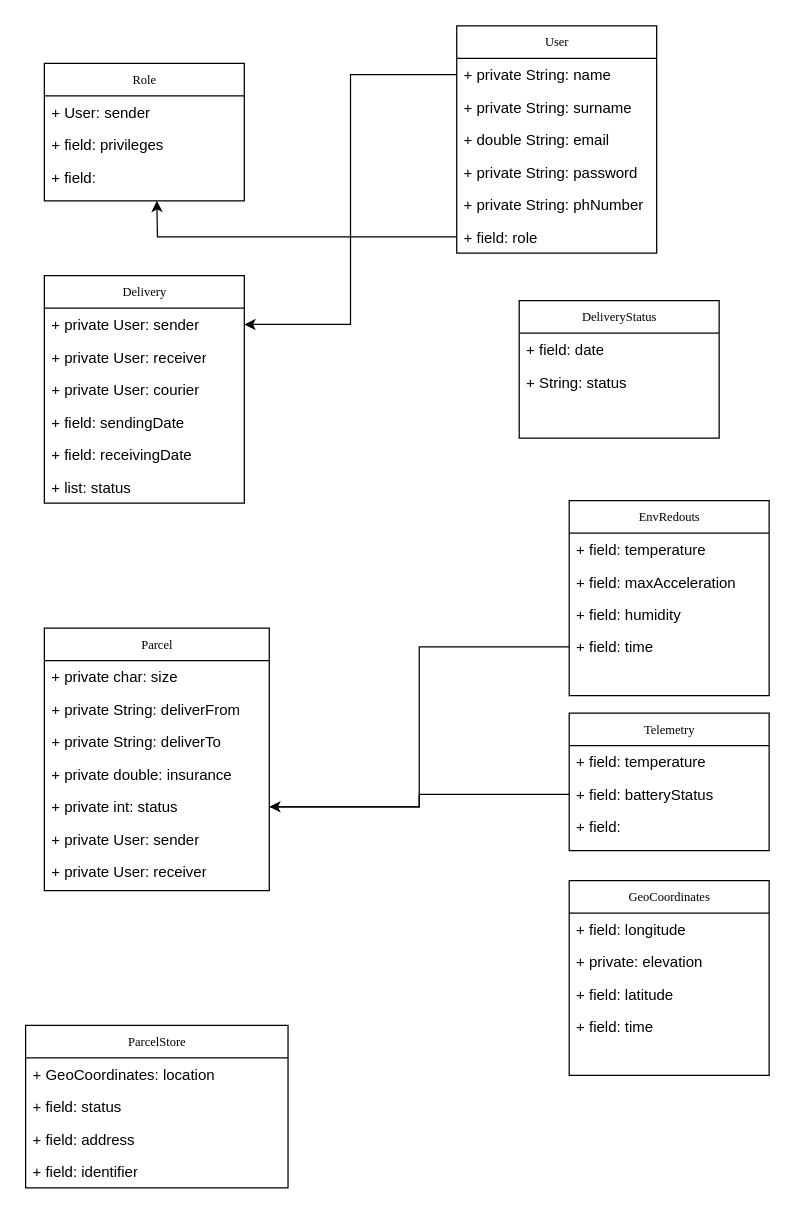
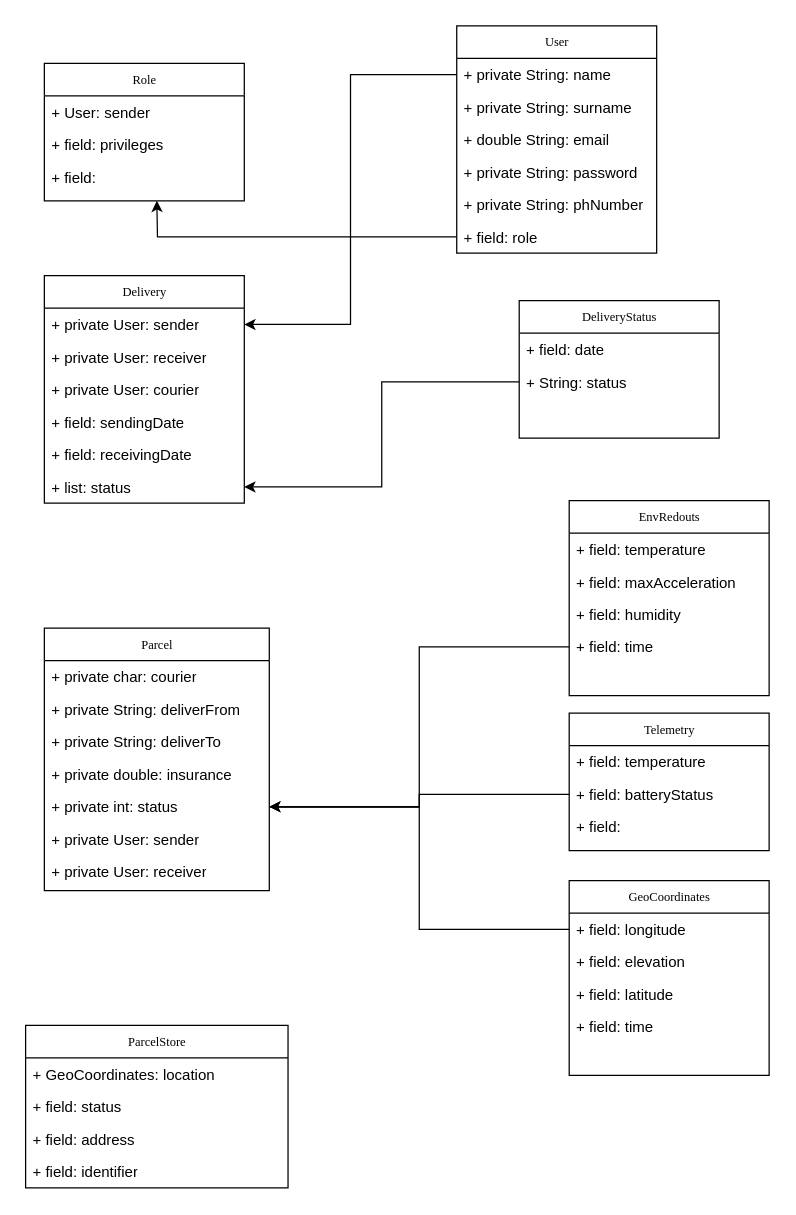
  <mxCell id="0" />
  <mxCell id="1" parent="0" />
  <mxCell id="2" value="User" style="swimlane;html=1;fontStyle=0;childLayout=stackLayout;horizontal=1;startSize=26;fillColor=none;horizontalStack=0;resizeParent=1;resizeLast=0;collapsible=1;marginBottom=0;swimlaneFillColor=#ffffff;rounded=0;shadow=0;comic=0;labelBackgroundColor=none;strokeWidth=1;fontFamily=Verdana;fontSize=10;align=center;" vertex="1" parent="1"><mxGeometry x="365" y="20" width="160" height="182" as="geometry" /></mxCell>
  <mxCell id="3" value="+ private String: name" style="text;html=1;strokeColor=none;fillColor=none;align=left;verticalAlign=top;spacingLeft=4;spacingRight=4;whiteSpace=wrap;overflow=hidden;rotatable=0;points=[[0,0.5],[1,0.5]];portConstraint=eastwest;" vertex="1" parent="2"><mxGeometry y="26" width="160" height="26" as="geometry" /></mxCell>
  <mxCell id="4" value="+ private String: surname" style="text;html=1;strokeColor=none;fillColor=none;align=left;verticalAlign=top;spacingLeft=4;spacingRight=4;whiteSpace=wrap;overflow=hidden;rotatable=0;points=[[0,0.5],[1,0.5]];portConstraint=eastwest;" vertex="1" parent="2"><mxGeometry y="52" width="160" height="26" as="geometry" /></mxCell>
  <mxCell id="5" value="+ double String: email" style="text;html=1;strokeColor=none;fillColor=none;align=left;verticalAlign=top;spacingLeft=4;spacingRight=4;whiteSpace=wrap;overflow=hidden;rotatable=0;points=[[0,0.5],[1,0.5]];portConstraint=eastwest;" vertex="1" parent="2"><mxGeometry y="78" width="160" height="26" as="geometry" /></mxCell>
  <mxCell id="6" value="+ private String: password" style="text;html=1;strokeColor=none;fillColor=none;align=left;verticalAlign=top;spacingLeft=4;spacingRight=4;whiteSpace=wrap;overflow=hidden;rotatable=0;points=[[0,0.5],[1,0.5]];portConstraint=eastwest;" vertex="1" parent="2"><mxGeometry y="104" width="160" height="26" as="geometry" /></mxCell>
  <mxCell id="7" value="+ private String: phNumber" style="text;html=1;strokeColor=none;fillColor=none;align=left;verticalAlign=top;spacingLeft=4;spacingRight=4;whiteSpace=wrap;overflow=hidden;rotatable=0;points=[[0,0.5],[1,0.5]];portConstraint=eastwest;" vertex="1" parent="2"><mxGeometry y="130" width="160" height="26" as="geometry" /></mxCell>
  <mxCell id="8" value="+ field: role" style="text;html=1;strokeColor=none;fillColor=none;align=left;verticalAlign=top;spacingLeft=4;spacingRight=4;whiteSpace=wrap;overflow=hidden;rotatable=0;points=[[0,0.5],[1,0.5]];portConstraint=eastwest;" vertex="1" parent="2"><mxGeometry y="156" width="160" height="26" as="geometry" /></mxCell>
  <mxCell id="9" style="edgeStyle=orthogonalEdgeStyle;rounded=0;orthogonalLoop=1;jettySize=auto;html=1;exitX=0.5;exitY=1;exitDx=0;exitDy=0;" edge="1" parent="1"><mxGeometry relative="1" as="geometry"><mxPoint x="100" y="340" as="sourcePoint" /><mxPoint x="100" y="340" as="targetPoint" /></mxGeometry></mxCell>
  <mxCell id="10" value="Parcel" style="swimlane;html=1;fontStyle=0;childLayout=stackLayout;horizontal=1;startSize=26;fillColor=none;horizontalStack=0;resizeParent=1;resizeLast=0;collapsible=1;marginBottom=0;swimlaneFillColor=#ffffff;rounded=0;shadow=0;comic=0;labelBackgroundColor=none;strokeWidth=1;fontFamily=Verdana;fontSize=10;align=center;" vertex="1" parent="1"><mxGeometry x="35" y="502" width="180" height="210" as="geometry" /></mxCell>
- <mxCell id="11" value="+ private char: size" style="text;html=1;strokeColor=none;fillColor=none;align=left;verticalAlign=top;spacingLeft=4;spacingRight=4;whiteSpace=wrap;overflow=hidden;rotatable=0;points=[[0,0.5],[1,0.5]];portConstraint=eastwest;" vertex="1" parent="10"><mxGeometry y="26" width="180" height="26" as="geometry" /></mxCell>
+ <mxCell id="11" value="+ private char: courier" style="text;html=1;strokeColor=none;fillColor=none;align=left;verticalAlign=top;spacingLeft=4;spacingRight=4;whiteSpace=wrap;overflow=hidden;rotatable=0;points=[[0,0.5],[1,0.5]];portConstraint=eastwest;" vertex="1" parent="10"><mxGeometry y="26" width="180" height="26" as="geometry" /></mxCell>
  <mxCell id="12" value="+ private String: deliverFrom" style="text;html=1;strokeColor=none;fillColor=none;align=left;verticalAlign=top;spacingLeft=4;spacingRight=4;whiteSpace=wrap;overflow=hidden;rotatable=0;points=[[0,0.5],[1,0.5]];portConstraint=eastwest;" vertex="1" parent="10"><mxGeometry y="52" width="180" height="26" as="geometry" /></mxCell>
  <mxCell id="13" value="+ private String: deliverTo" style="text;html=1;strokeColor=none;fillColor=none;align=left;verticalAlign=top;spacingLeft=4;spacingRight=4;whiteSpace=wrap;overflow=hidden;rotatable=0;points=[[0,0.5],[1,0.5]];portConstraint=eastwest;" vertex="1" parent="10"><mxGeometry y="78" width="180" height="26" as="geometry" /></mxCell>
  <mxCell id="14" value="+ private double: insurance" style="text;html=1;strokeColor=none;fillColor=none;align=left;verticalAlign=top;spacingLeft=4;spacingRight=4;whiteSpace=wrap;overflow=hidden;rotatable=0;points=[[0,0.5],[1,0.5]];portConstraint=eastwest;" vertex="1" parent="10"><mxGeometry y="104" width="180" height="26" as="geometry" /></mxCell>
  <mxCell id="15" value="+ private int: status" style="text;html=1;strokeColor=none;fillColor=none;align=left;verticalAlign=top;spacingLeft=4;spacingRight=4;whiteSpace=wrap;overflow=hidden;rotatable=0;points=[[0,0.5],[1,0.5]];portConstraint=eastwest;" vertex="1" parent="10"><mxGeometry y="130" width="180" height="26" as="geometry" /></mxCell>
  <mxCell id="16" value="+ private User: sender" style="text;html=1;strokeColor=none;fillColor=none;align=left;verticalAlign=top;spacingLeft=4;spacingRight=4;whiteSpace=wrap;overflow=hidden;rotatable=0;points=[[0,0.5],[1,0.5]];portConstraint=eastwest;" vertex="1" parent="10"><mxGeometry y="156" width="180" height="26" as="geometry" /></mxCell>
  <mxCell id="17" value="+ private User: receiver" style="text;html=1;strokeColor=none;fillColor=none;align=left;verticalAlign=top;spacingLeft=4;spacingRight=4;whiteSpace=wrap;overflow=hidden;rotatable=0;points=[[0,0.5],[1,0.5]];portConstraint=eastwest;" vertex="1" parent="10"><mxGeometry y="182" width="180" height="26" as="geometry" /></mxCell>
  <mxCell id="18" value="ParcelStore" style="swimlane;html=1;fontStyle=0;childLayout=stackLayout;horizontal=1;startSize=26;fillColor=none;horizontalStack=0;resizeParent=1;resizeLast=0;collapsible=1;marginBottom=0;swimlaneFillColor=#ffffff;rounded=0;shadow=0;comic=0;labelBackgroundColor=none;strokeWidth=1;fontFamily=Verdana;fontSize=10;align=center;" vertex="1" parent="1"><mxGeometry x="20" y="820" width="210" height="130" as="geometry" /></mxCell>
  <mxCell id="19" value="+ GeoCoordinates:&amp;nbsp;location" style="text;html=1;strokeColor=none;fillColor=none;align=left;verticalAlign=top;spacingLeft=4;spacingRight=4;whiteSpace=wrap;overflow=hidden;rotatable=0;points=[[0,0.5],[1,0.5]];portConstraint=eastwest;" vertex="1" parent="18"><mxGeometry y="26" width="210" height="26" as="geometry" /></mxCell>
  <mxCell id="20" value="+ field: status" style="text;html=1;strokeColor=none;fillColor=none;align=left;verticalAlign=top;spacingLeft=4;spacingRight=4;whiteSpace=wrap;overflow=hidden;rotatable=0;points=[[0,0.5],[1,0.5]];portConstraint=eastwest;" vertex="1" parent="18"><mxGeometry y="52" width="210" height="26" as="geometry" /></mxCell>
  <mxCell id="21" value="+ field: address" style="text;html=1;strokeColor=none;fillColor=none;align=left;verticalAlign=top;spacingLeft=4;spacingRight=4;whiteSpace=wrap;overflow=hidden;rotatable=0;points=[[0,0.5],[1,0.5]];portConstraint=eastwest;" vertex="1" parent="18"><mxGeometry y="78" width="210" height="26" as="geometry" /></mxCell>
  <mxCell id="22" value="+ field:&amp;nbsp;identifier" style="text;html=1;strokeColor=none;fillColor=none;align=left;verticalAlign=top;spacingLeft=4;spacingRight=4;whiteSpace=wrap;overflow=hidden;rotatable=0;points=[[0,0.5],[1,0.5]];portConstraint=eastwest;" vertex="1" parent="18"><mxGeometry y="104" width="210" height="26" as="geometry" /></mxCell>
  <mxCell id="23" value="GeoCoordinates" style="swimlane;html=1;fontStyle=0;childLayout=stackLayout;horizontal=1;startSize=26;fillColor=none;horizontalStack=0;resizeParent=1;resizeLast=0;collapsible=1;marginBottom=0;swimlaneFillColor=#ffffff;rounded=0;shadow=0;comic=0;labelBackgroundColor=none;strokeWidth=1;fontFamily=Verdana;fontSize=10;align=center;" vertex="1" parent="1"><mxGeometry x="455" y="704" width="160" height="156" as="geometry" /></mxCell>
  <mxCell id="24" value="+ field: longitude" style="text;html=1;strokeColor=none;fillColor=none;align=left;verticalAlign=top;spacingLeft=4;spacingRight=4;whiteSpace=wrap;overflow=hidden;rotatable=0;points=[[0,0.5],[1,0.5]];portConstraint=eastwest;" vertex="1" parent="23"><mxGeometry y="26" width="160" height="26" as="geometry" /></mxCell>
- <mxCell id="25" value="+ private: elevation" style="text;html=1;strokeColor=none;fillColor=none;align=left;verticalAlign=top;spacingLeft=4;spacingRight=4;whiteSpace=wrap;overflow=hidden;rotatable=0;points=[[0,0.5],[1,0.5]];portConstraint=eastwest;" vertex="1" parent="23"><mxGeometry y="52" width="160" height="26" as="geometry" /></mxCell>
+ <mxCell id="25" value="+ field: elevation" style="text;html=1;strokeColor=none;fillColor=none;align=left;verticalAlign=top;spacingLeft=4;spacingRight=4;whiteSpace=wrap;overflow=hidden;rotatable=0;points=[[0,0.5],[1,0.5]];portConstraint=eastwest;" vertex="1" parent="23"><mxGeometry y="52" width="160" height="26" as="geometry" /></mxCell>
  <mxCell id="26" value="+ field: latitude" style="text;html=1;strokeColor=none;fillColor=none;align=left;verticalAlign=top;spacingLeft=4;spacingRight=4;whiteSpace=wrap;overflow=hidden;rotatable=0;points=[[0,0.5],[1,0.5]];portConstraint=eastwest;" vertex="1" parent="23"><mxGeometry y="78" width="160" height="26" as="geometry" /></mxCell>
  <mxCell id="27" value="+ field: time" style="text;html=1;strokeColor=none;fillColor=none;align=left;verticalAlign=top;spacingLeft=4;spacingRight=4;whiteSpace=wrap;overflow=hidden;rotatable=0;points=[[0,0.5],[1,0.5]];portConstraint=eastwest;" vertex="1" parent="23"><mxGeometry y="104" width="160" height="26" as="geometry" /></mxCell>
  <mxCell id="28" value="Delivery" style="swimlane;html=1;fontStyle=0;childLayout=stackLayout;horizontal=1;startSize=26;fillColor=none;horizontalStack=0;resizeParent=1;resizeLast=0;collapsible=1;marginBottom=0;swimlaneFillColor=#ffffff;rounded=0;shadow=0;comic=0;labelBackgroundColor=none;strokeWidth=1;fontFamily=Verdana;fontSize=10;align=center;" vertex="1" parent="1"><mxGeometry x="35" y="220" width="160" height="182" as="geometry" /></mxCell>
  <mxCell id="29" value="+ private User: sender" style="text;html=1;strokeColor=none;fillColor=none;align=left;verticalAlign=top;spacingLeft=4;spacingRight=4;whiteSpace=wrap;overflow=hidden;rotatable=0;points=[[0,0.5],[1,0.5]];portConstraint=eastwest;" vertex="1" parent="28"><mxGeometry y="26" width="160" height="26" as="geometry" /></mxCell>
  <mxCell id="30" value="+ private User: receiver" style="text;html=1;strokeColor=none;fillColor=none;align=left;verticalAlign=top;spacingLeft=4;spacingRight=4;whiteSpace=wrap;overflow=hidden;rotatable=0;points=[[0,0.5],[1,0.5]];portConstraint=eastwest;" vertex="1" parent="28"><mxGeometry y="52" width="160" height="26" as="geometry" /></mxCell>
  <mxCell id="31" value="+ private User: courier" style="text;html=1;strokeColor=none;fillColor=none;align=left;verticalAlign=top;spacingLeft=4;spacingRight=4;whiteSpace=wrap;overflow=hidden;rotatable=0;points=[[0,0.5],[1,0.5]];portConstraint=eastwest;" vertex="1" parent="28"><mxGeometry y="78" width="160" height="26" as="geometry" /></mxCell>
  <mxCell id="32" value="+ field: sendingDate" style="text;html=1;strokeColor=none;fillColor=none;align=left;verticalAlign=top;spacingLeft=4;spacingRight=4;whiteSpace=wrap;overflow=hidden;rotatable=0;points=[[0,0.5],[1,0.5]];portConstraint=eastwest;" vertex="1" parent="28"><mxGeometry y="104" width="160" height="26" as="geometry" /></mxCell>
  <mxCell id="33" value="+ field: receivingDate" style="text;html=1;strokeColor=none;fillColor=none;align=left;verticalAlign=top;spacingLeft=4;spacingRight=4;whiteSpace=wrap;overflow=hidden;rotatable=0;points=[[0,0.5],[1,0.5]];portConstraint=eastwest;" vertex="1" parent="28"><mxGeometry y="130" width="160" height="26" as="geometry" /></mxCell>
  <mxCell id="34" value="+ list: status" style="text;html=1;strokeColor=none;fillColor=none;align=left;verticalAlign=top;spacingLeft=4;spacingRight=4;whiteSpace=wrap;overflow=hidden;rotatable=0;points=[[0,0.5],[1,0.5]];portConstraint=eastwest;" vertex="1" parent="28"><mxGeometry y="156" width="160" height="26" as="geometry" /></mxCell>
  <mxCell id="35" value="Telemetry" style="swimlane;html=1;fontStyle=0;childLayout=stackLayout;horizontal=1;startSize=26;fillColor=none;horizontalStack=0;resizeParent=1;resizeLast=0;collapsible=1;marginBottom=0;swimlaneFillColor=#ffffff;rounded=0;shadow=0;comic=0;labelBackgroundColor=none;strokeWidth=1;fontFamily=Verdana;fontSize=10;align=center;" vertex="1" parent="1"><mxGeometry x="455" y="570" width="160" height="110" as="geometry" /></mxCell>
  <mxCell id="36" value="+ field: temperature" style="text;html=1;strokeColor=none;fillColor=none;align=left;verticalAlign=top;spacingLeft=4;spacingRight=4;whiteSpace=wrap;overflow=hidden;rotatable=0;points=[[0,0.5],[1,0.5]];portConstraint=eastwest;" vertex="1" parent="35"><mxGeometry y="26" width="160" height="26" as="geometry" /></mxCell>
  <mxCell id="37" value="+ field: batteryStatus" style="text;html=1;strokeColor=none;fillColor=none;align=left;verticalAlign=top;spacingLeft=4;spacingRight=4;whiteSpace=wrap;overflow=hidden;rotatable=0;points=[[0,0.5],[1,0.5]];portConstraint=eastwest;" vertex="1" parent="35"><mxGeometry y="52" width="160" height="26" as="geometry" /></mxCell>
  <mxCell id="38" value="+ field:&amp;nbsp;" style="text;html=1;strokeColor=none;fillColor=none;align=left;verticalAlign=top;spacingLeft=4;spacingRight=4;whiteSpace=wrap;overflow=hidden;rotatable=0;points=[[0,0.5],[1,0.5]];portConstraint=eastwest;" vertex="1" parent="35"><mxGeometry y="78" width="160" height="26" as="geometry" /></mxCell>
  <mxCell id="39" value="EnvRedouts" style="swimlane;html=1;fontStyle=0;childLayout=stackLayout;horizontal=1;startSize=26;fillColor=none;horizontalStack=0;resizeParent=1;resizeLast=0;collapsible=1;marginBottom=0;swimlaneFillColor=#ffffff;rounded=0;shadow=0;comic=0;labelBackgroundColor=none;strokeWidth=1;fontFamily=Verdana;fontSize=10;align=center;" vertex="1" parent="1"><mxGeometry x="455" y="400" width="160" height="156" as="geometry" /></mxCell>
  <mxCell id="40" value="+ field:&amp;nbsp;temperature" style="text;html=1;strokeColor=none;fillColor=none;align=left;verticalAlign=top;spacingLeft=4;spacingRight=4;whiteSpace=wrap;overflow=hidden;rotatable=0;points=[[0,0.5],[1,0.5]];portConstraint=eastwest;" vertex="1" parent="39"><mxGeometry y="26" width="160" height="26" as="geometry" /></mxCell>
  <mxCell id="41" value="+ field: maxAcceleration" style="text;html=1;strokeColor=none;fillColor=none;align=left;verticalAlign=top;spacingLeft=4;spacingRight=4;whiteSpace=wrap;overflow=hidden;rotatable=0;points=[[0,0.5],[1,0.5]];portConstraint=eastwest;" vertex="1" parent="39"><mxGeometry y="52" width="160" height="26" as="geometry" /></mxCell>
  <mxCell id="42" value="+ field:&amp;nbsp;humidity" style="text;html=1;strokeColor=none;fillColor=none;align=left;verticalAlign=top;spacingLeft=4;spacingRight=4;whiteSpace=wrap;overflow=hidden;rotatable=0;points=[[0,0.5],[1,0.5]];portConstraint=eastwest;" vertex="1" parent="39"><mxGeometry y="78" width="160" height="26" as="geometry" /></mxCell>
  <mxCell id="43" value="+ field: time" style="text;html=1;strokeColor=none;fillColor=none;align=left;verticalAlign=top;spacingLeft=4;spacingRight=4;whiteSpace=wrap;overflow=hidden;rotatable=0;points=[[0,0.5],[1,0.5]];portConstraint=eastwest;" vertex="1" parent="39"><mxGeometry y="104" width="160" height="26" as="geometry" /></mxCell>
  <mxCell id="44" value="DeliveryStatus" style="swimlane;html=1;fontStyle=0;childLayout=stackLayout;horizontal=1;startSize=26;fillColor=none;horizontalStack=0;resizeParent=1;resizeLast=0;collapsible=1;marginBottom=0;swimlaneFillColor=#ffffff;rounded=0;shadow=0;comic=0;labelBackgroundColor=none;strokeWidth=1;fontFamily=Verdana;fontSize=10;align=center;" vertex="1" parent="1"><mxGeometry x="415" y="240" width="160" height="110" as="geometry" /></mxCell>
  <mxCell id="45" value="+ field: date" style="text;html=1;strokeColor=none;fillColor=none;align=left;verticalAlign=top;spacingLeft=4;spacingRight=4;whiteSpace=wrap;overflow=hidden;rotatable=0;points=[[0,0.5],[1,0.5]];portConstraint=eastwest;" vertex="1" parent="44"><mxGeometry y="26" width="160" height="26" as="geometry" /></mxCell>
  <mxCell id="46" value="+ String: status" style="text;html=1;strokeColor=none;fillColor=none;align=left;verticalAlign=top;spacingLeft=4;spacingRight=4;whiteSpace=wrap;overflow=hidden;rotatable=0;points=[[0,0.5],[1,0.5]];portConstraint=eastwest;" vertex="1" parent="44"><mxGeometry y="52" width="160" height="26" as="geometry" /></mxCell>
  <mxCell id="47" value="Role" style="swimlane;html=1;fontStyle=0;childLayout=stackLayout;horizontal=1;startSize=26;fillColor=none;horizontalStack=0;resizeParent=1;resizeLast=0;collapsible=1;marginBottom=0;swimlaneFillColor=#ffffff;rounded=0;shadow=0;comic=0;labelBackgroundColor=none;strokeWidth=1;fontFamily=Verdana;fontSize=10;align=center;" vertex="1" parent="1"><mxGeometry x="35" y="50" width="160" height="110" as="geometry" /></mxCell>
  <mxCell id="48" value="+ User: sender" style="text;html=1;strokeColor=none;fillColor=none;align=left;verticalAlign=top;spacingLeft=4;spacingRight=4;whiteSpace=wrap;overflow=hidden;rotatable=0;points=[[0,0.5],[1,0.5]];portConstraint=eastwest;" vertex="1" parent="47"><mxGeometry y="26" width="160" height="26" as="geometry" /></mxCell>
  <mxCell id="49" value="+ field: privileges" style="text;html=1;strokeColor=none;fillColor=none;align=left;verticalAlign=top;spacingLeft=4;spacingRight=4;whiteSpace=wrap;overflow=hidden;rotatable=0;points=[[0,0.5],[1,0.5]];portConstraint=eastwest;" vertex="1" parent="47"><mxGeometry y="52" width="160" height="26" as="geometry" /></mxCell>
  <mxCell id="50" value="+ field:&amp;nbsp;" style="text;html=1;strokeColor=none;fillColor=none;align=left;verticalAlign=top;spacingLeft=4;spacingRight=4;whiteSpace=wrap;overflow=hidden;rotatable=0;points=[[0,0.5],[1,0.5]];portConstraint=eastwest;" vertex="1" parent="47"><mxGeometry y="78" width="160" height="26" as="geometry" /></mxCell>
  <mxCell id="51" style="edgeStyle=orthogonalEdgeStyle;rounded=0;orthogonalLoop=1;jettySize=auto;html=1;exitX=0;exitY=0.5;exitDx=0;exitDy=0;endArrow=none;" edge="1" parent="1" source="37" target="15"><mxGeometry relative="1" as="geometry" /></mxCell>
  <mxCell id="52" style="edgeStyle=orthogonalEdgeStyle;rounded=0;orthogonalLoop=1;jettySize=auto;html=1;exitX=0;exitY=0.5;exitDx=0;exitDy=0;entryX=1;entryY=0.5;entryDx=0;entryDy=0;" edge="1" parent="1" source="43" target="15"><mxGeometry relative="1" as="geometry" /></mxCell>
+ <mxCell id="53" style="edgeStyle=orthogonalEdgeStyle;rounded=0;orthogonalLoop=1;jettySize=auto;html=1;exitX=0;exitY=0.5;exitDx=0;exitDy=0;entryX=1;entryY=0.5;entryDx=0;entryDy=0;" edge="1" parent="1" source="24" target="15"><mxGeometry relative="1" as="geometry" /></mxCell>
  <mxCell id="54" style="edgeStyle=orthogonalEdgeStyle;rounded=0;orthogonalLoop=1;jettySize=auto;html=1;exitX=0;exitY=0.5;exitDx=0;exitDy=0;" edge="1" parent="1" source="3" target="29"><mxGeometry relative="1" as="geometry" /></mxCell>
+ <mxCell id="55" style="edgeStyle=orthogonalEdgeStyle;rounded=0;orthogonalLoop=1;jettySize=auto;html=1;exitX=0;exitY=0.5;exitDx=0;exitDy=0;" edge="1" parent="1" source="46" target="34"><mxGeometry relative="1" as="geometry" /></mxCell>
  <mxCell id="56" style="edgeStyle=orthogonalEdgeStyle;rounded=0;orthogonalLoop=1;jettySize=auto;html=1;exitX=0;exitY=0.5;exitDx=0;exitDy=0;" edge="1" parent="1" source="8"><mxGeometry relative="1" as="geometry"><mxPoint x="125" y="160" as="targetPoint" /></mxGeometry></mxCell>
